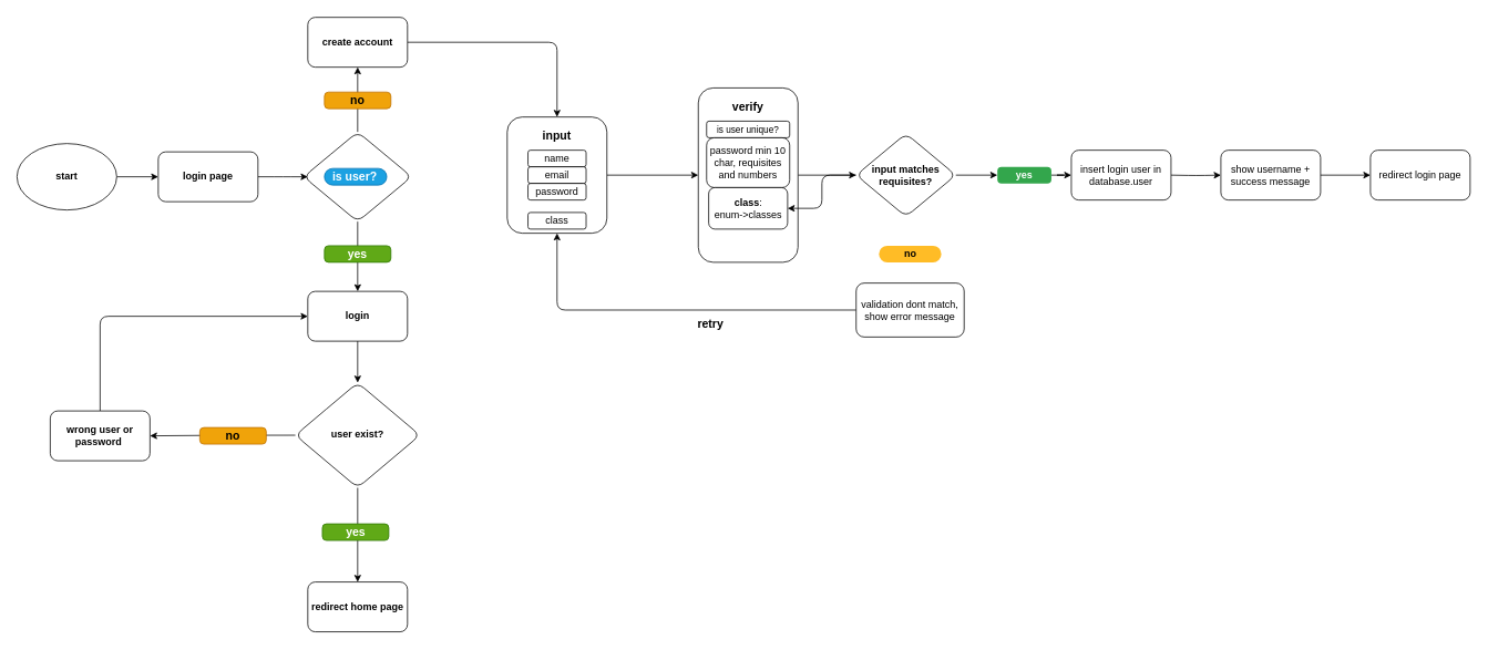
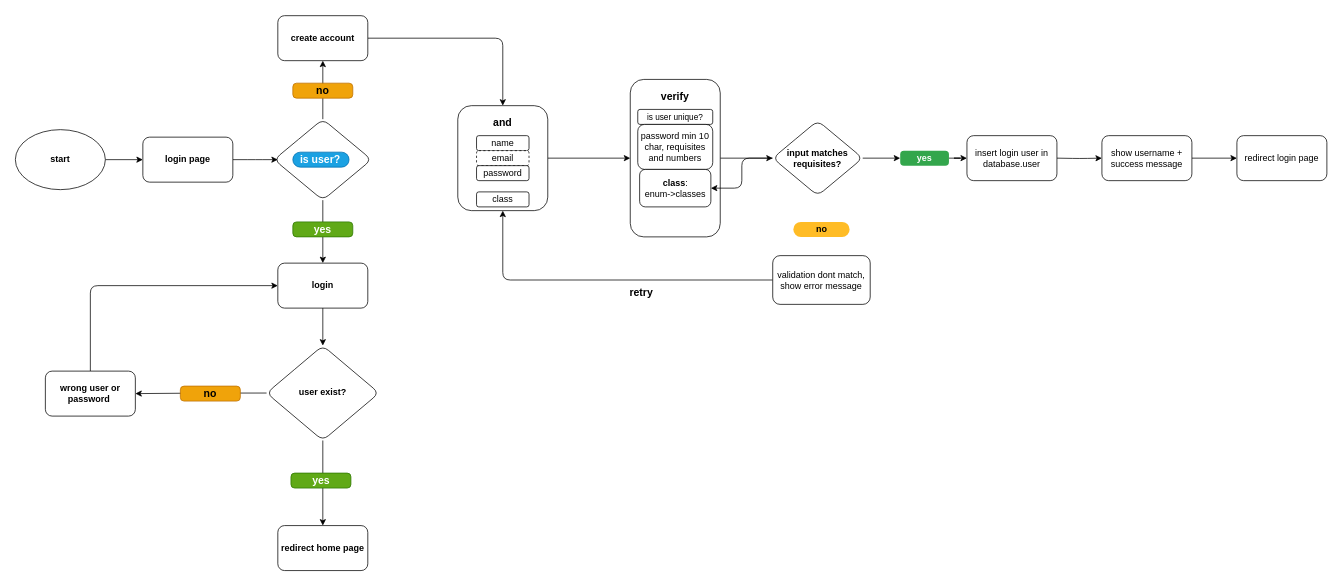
  <mxCell id="0" />
  <mxCell id="1" parent="0" />
  <mxCell id="2" value="" style="edgeStyle=orthogonalEdgeStyle;rounded=1;orthogonalLoop=1;jettySize=auto;html=1;" parent="1" source="3" target="43" edge="1"><mxGeometry relative="1" as="geometry" /></mxCell>
  <mxCell id="3" value="start" style="ellipse;whiteSpace=wrap;html=1;fontStyle=1;fontFamily=Helvetica;rounded=1;" parent="1" vertex="1"><mxGeometry x="20" y="172" width="120" height="80" as="geometry" /></mxCell>
  <mxCell id="4" value="" style="edgeStyle=orthogonalEdgeStyle;rounded=1;orthogonalLoop=1;jettySize=auto;html=1;fontFamily=Helvetica;" parent="1" source="5" target="12" edge="1"><mxGeometry relative="1" as="geometry" /></mxCell>
  <mxCell id="5" value="" style="rounded=1;whiteSpace=wrap;html=1;fontFamily=Helvetica;" parent="1" vertex="1"><mxGeometry x="610" y="140" width="120" height="140" as="geometry" /></mxCell>
  <mxCell id="6" value="name" style="rounded=1;whiteSpace=wrap;html=1;fontFamily=Helvetica;" parent="1" vertex="1"><mxGeometry x="635" y="180" width="70" height="20" as="geometry" /></mxCell>
- <mxCell id="7" value="email" style="rounded=1;whiteSpace=wrap;html=1;fontFamily=Helvetica;" parent="1" vertex="1"><mxGeometry x="635" y="200" width="70" height="20" as="geometry" /></mxCell>
+ <mxCell id="7" value="email" style="rounded=1;whiteSpace=wrap;html=1;fontFamily=Helvetica;dashed=1;" parent="1" vertex="1"><mxGeometry x="635" y="200" width="70" height="20" as="geometry" /></mxCell>
  <mxCell id="8" value="password" style="rounded=1;whiteSpace=wrap;html=1;fontFamily=Helvetica;" parent="1" vertex="1"><mxGeometry x="635" y="220" width="70" height="20" as="geometry" /></mxCell>
  <mxCell id="9" value="class" style="rounded=1;whiteSpace=wrap;html=1;fontFamily=Helvetica;" parent="1" vertex="1"><mxGeometry x="635" y="255" width="70" height="20" as="geometry" /></mxCell>
- <mxCell id="10" value="&lt;font style=&quot;font-size: 14px;&quot;&gt;input&lt;/font&gt;" style="text;html=1;align=center;verticalAlign=middle;whiteSpace=wrap;rounded=1;fontStyle=1;fontSize=14;fontFamily=Helvetica;" parent="1" vertex="1"><mxGeometry x="640" y="148" width="60" height="30" as="geometry" /></mxCell>
+ <mxCell id="10" value="&lt;font style=&quot;font-size: 14px;&quot;&gt;and&lt;/font&gt;" style="text;html=1;align=center;verticalAlign=middle;whiteSpace=wrap;rounded=1;fontStyle=1;fontSize=14;fontFamily=Helvetica;" parent="1" vertex="1"><mxGeometry x="640" y="148" width="60" height="30" as="geometry" /></mxCell>
  <mxCell id="11" value="" style="edgeStyle=orthogonalEdgeStyle;rounded=1;orthogonalLoop=1;jettySize=auto;html=1;fontFamily=Helvetica;" parent="1" source="12" target="20" edge="1"><mxGeometry relative="1" as="geometry" /></mxCell>
  <mxCell id="12" value="" style="rounded=1;whiteSpace=wrap;html=1;fontFamily=Helvetica;" parent="1" vertex="1"><mxGeometry x="840" y="105" width="120" height="210" as="geometry" /></mxCell>
  <mxCell id="13" value="is user unique?" style="rounded=1;whiteSpace=wrap;html=1;fontSize=11;fontFamily=Helvetica;" parent="1" vertex="1"><mxGeometry x="850" y="145" width="100" height="20" as="geometry" /></mxCell>
  <mxCell id="14" value="password min 10 char, requisites and numbers" style="rounded=1;whiteSpace=wrap;html=1;fontFamily=Helvetica;" parent="1" vertex="1"><mxGeometry x="850" y="165" width="100" height="60" as="geometry" /></mxCell>
  <mxCell id="15" value="&lt;font style=&quot;font-size: 14px;&quot;&gt;verify&lt;/font&gt;" style="text;html=1;align=center;verticalAlign=middle;whiteSpace=wrap;rounded=1;fontStyle=1;fontSize=14;fontFamily=Helvetica;" parent="1" vertex="1"><mxGeometry x="870" y="113" width="60" height="30" as="geometry" /></mxCell>
  <mxCell id="16" value="&lt;b&gt;class&lt;/b&gt;: &lt;br&gt;enum-&amp;gt;classes" style="rounded=1;whiteSpace=wrap;html=1;fontFamily=Helvetica;" parent="1" vertex="1"><mxGeometry x="852.5" y="225" width="95" height="50" as="geometry" /></mxCell>
  <mxCell id="17" value="" style="edgeStyle=orthogonalEdgeStyle;rounded=1;orthogonalLoop=1;jettySize=auto;html=1;fontFamily=Helvetica;" parent="1" source="29" target="22" edge="1"><mxGeometry relative="1" as="geometry" /></mxCell>
  <mxCell id="18" value="" style="edgeStyle=orthogonalEdgeStyle;rounded=1;orthogonalLoop=1;jettySize=auto;html=1;" parent="1" source="20" target="29" edge="1"><mxGeometry relative="1" as="geometry" /></mxCell>
  <mxCell id="19" value="" style="edgeStyle=orthogonalEdgeStyle;rounded=1;orthogonalLoop=1;jettySize=auto;html=1;" parent="1" source="20" target="16" edge="1"><mxGeometry relative="1" as="geometry" /></mxCell>
  <mxCell id="20" value="input matches requisites?" style="rhombus;whiteSpace=wrap;html=1;rounded=1;fontFamily=Helvetica;fontStyle=1" parent="1" vertex="1"><mxGeometry x="1030" y="160" width="120" height="100" as="geometry" /></mxCell>
  <mxCell id="21" value="" style="edgeStyle=orthogonalEdgeStyle;rounded=1;orthogonalLoop=1;jettySize=auto;html=1;fontFamily=Helvetica;" parent="1" target="27" edge="1"><mxGeometry relative="1" as="geometry"><mxPoint x="1409" y="210" as="sourcePoint" /></mxGeometry></mxCell>
  <mxCell id="22" value="insert login user in database.user" style="whiteSpace=wrap;html=1;rounded=1;fontFamily=Helvetica;" parent="1" vertex="1"><mxGeometry x="1289" y="180" width="120" height="60" as="geometry" /></mxCell>
  <mxCell id="23" style="edgeStyle=orthogonalEdgeStyle;rounded=1;orthogonalLoop=1;jettySize=auto;html=1;entryX=0.5;entryY=1;entryDx=0;entryDy=0;fontFamily=Helvetica;" parent="1" source="24" target="5" edge="1"><mxGeometry relative="1" as="geometry" /></mxCell>
  <mxCell id="24" value="validation dont match, show error message" style="whiteSpace=wrap;html=1;rounded=1;fontFamily=Helvetica;" parent="1" vertex="1"><mxGeometry x="1030" y="340" width="130" height="65" as="geometry" /></mxCell>
  <mxCell id="25" value="no" style="rounded=1;whiteSpace=wrap;html=1;arcSize=50;strokeColor=none;strokeWidth=1;fillColor=#FFBC26;fontColor=#000000;whiteSpace=wrap;align=center;verticalAlign=middle;spacingLeft=0;fontStyle=1;fontSize=12;spacing=10;fontFamily=Helvetica;" parent="1" vertex="1"><mxGeometry x="1057.5" y="295" width="75" height="20" as="geometry" /></mxCell>
  <mxCell id="26" value="" style="edgeStyle=orthogonalEdgeStyle;rounded=1;orthogonalLoop=1;jettySize=auto;html=1;" parent="1" source="27" target="30" edge="1"><mxGeometry relative="1" as="geometry" /></mxCell>
  <mxCell id="27" value="show username + success message" style="whiteSpace=wrap;html=1;rounded=1;fontFamily=Helvetica;" parent="1" vertex="1"><mxGeometry x="1469" y="180" width="120" height="60" as="geometry" /></mxCell>
  <mxCell id="28" value="retry" style="text;html=1;align=center;verticalAlign=middle;whiteSpace=wrap;rounded=1;fontSize=14;fontStyle=1;fontFamily=Helvetica;" parent="1" vertex="1"><mxGeometry x="820" y="375" width="70" height="30" as="geometry" /></mxCell>
  <mxCell id="29" value="yes" style="html=1;shadow=0;dashed=0;shape=mxgraph.bootstrap.rrect;rSize=5;strokeColor=none;strokeWidth=1;fillColor=#33A64C;fontColor=#FFFFFF;whiteSpace=wrap;align=center;verticalAlign=middle;spacingLeft=0;fontStyle=1;fontSize=12;spacing=5;fontFamily=Helvetica;rounded=1;" parent="1" vertex="1"><mxGeometry x="1200" y="200" width="65" height="20" as="geometry" /></mxCell>
  <mxCell id="30" value="redirect login page" style="whiteSpace=wrap;html=1;rounded=1;fontFamily=Helvetica;" parent="1" vertex="1"><mxGeometry x="1649" y="180" width="120" height="60" as="geometry" /></mxCell>
  <mxCell id="31" style="edgeStyle=orthogonalEdgeStyle;rounded=1;orthogonalLoop=1;jettySize=auto;html=1;exitX=1;exitY=0.5;exitDx=0;exitDy=0;entryX=0.5;entryY=0;entryDx=0;entryDy=0;" parent="1" source="32" target="5" edge="1"><mxGeometry relative="1" as="geometry" /></mxCell>
  <mxCell id="32" value="create account" style="whiteSpace=wrap;html=1;fontStyle=1;rounded=1;" parent="1" vertex="1"><mxGeometry y="20" width="120" height="60" as="geometry" x="370" /></mxCell>
  <mxCell id="33" style="edgeStyle=orthogonalEdgeStyle;rounded=1;orthogonalLoop=1;jettySize=auto;html=1;exitX=0.5;exitY=1;exitDx=0;exitDy=0;entryX=0.5;entryY=0;entryDx=0;entryDy=0;" parent="1" source="35" target="37" edge="1"><mxGeometry relative="1" as="geometry" /></mxCell>
  <mxCell id="34" style="edgeStyle=orthogonalEdgeStyle;rounded=1;orthogonalLoop=1;jettySize=auto;html=1;exitX=0.5;exitY=0;exitDx=0;exitDy=0;entryX=0.5;entryY=1;entryDx=0;entryDy=0;" parent="1" source="35" target="32" edge="1"><mxGeometry relative="1" as="geometry" /></mxCell>
  <mxCell id="35" value="" style="rhombus;whiteSpace=wrap;html=1;fontStyle=1;rounded=1;" parent="1" vertex="1"><mxGeometry x="365" y="158" width="130" height="108" as="geometry" /></mxCell>
  <mxCell id="36" style="edgeStyle=orthogonalEdgeStyle;rounded=1;orthogonalLoop=1;jettySize=auto;html=1;" parent="1" source="37" target="46" edge="1"><mxGeometry relative="1" as="geometry" /></mxCell>
  <mxCell id="37" value="login" style="whiteSpace=wrap;html=1;fontStyle=1;rounded=1;" parent="1" vertex="1"><mxGeometry y="350" width="120" height="60" as="geometry" x="370" /></mxCell>
  <mxCell id="38" value="is user?" style="rounded=1;whiteSpace=wrap;html=1;arcSize=50;strokeColor=#006EAF;strokeWidth=1;fillColor=#1ba1e2;fontColor=#ffffff;whiteSpace=wrap;align=left;verticalAlign=middle;spacingLeft=0;fontStyle=1;fontSize=14;spacing=10;" parent="1" vertex="1"><mxGeometry x="390" y="202" width="75" height="20" as="geometry" /></mxCell>
  <mxCell id="39" value="no" style="html=1;shadow=0;dashed=0;shape=mxgraph.bootstrap.rrect;rSize=5;strokeColor=#BD7000;strokeWidth=1;fillColor=#f0a30a;whiteSpace=wrap;align=center;verticalAlign=middle;spacingLeft=0;fontStyle=1;fontSize=14;spacing=5;fontColor=#000000;rounded=1;" parent="1" vertex="1"><mxGeometry x="390" width="80" height="20" as="geometry" y="110" /></mxCell>
  <mxCell id="40" value="yes" style="html=1;shadow=0;dashed=0;shape=mxgraph.bootstrap.rrect;rSize=5;strokeColor=#2D7600;strokeWidth=1;fillColor=#60a917;fontColor=#ffffff;whiteSpace=wrap;align=center;verticalAlign=middle;spacingLeft=0;fontStyle=1;fontSize=14;spacing=5;rounded=1;" parent="1" vertex="1"><mxGeometry x="390" y="295" width="80" height="20" as="geometry" /></mxCell>
  <mxCell id="41" value="redirect home page" style="whiteSpace=wrap;html=1;fontStyle=1;rounded=1;" parent="1" vertex="1"><mxGeometry y="700" width="120" height="60" as="geometry" x="370" /></mxCell>
  <mxCell id="42" value="" style="edgeStyle=orthogonalEdgeStyle;rounded=1;orthogonalLoop=1;jettySize=auto;html=1;" parent="1" source="43" edge="1"><mxGeometry relative="1" as="geometry"><mxPoint y="212" as="targetPoint" x="370" /></mxGeometry></mxCell>
  <mxCell id="43" value="login page" style="whiteSpace=wrap;html=1;fontStyle=1;rounded=1;" parent="1" vertex="1"><mxGeometry x="190" y="182" width="120" height="60" as="geometry" /></mxCell>
  <mxCell id="44" style="edgeStyle=orthogonalEdgeStyle;rounded=1;orthogonalLoop=1;jettySize=auto;html=1;exitX=0;exitY=0.5;exitDx=0;exitDy=0;entryX=1;entryY=0.5;entryDx=0;entryDy=0;" parent="1" source="46" target="49" edge="1"><mxGeometry relative="1" as="geometry" /></mxCell>
  <mxCell id="45" style="edgeStyle=orthogonalEdgeStyle;rounded=1;orthogonalLoop=1;jettySize=auto;html=1;exitX=0.5;exitY=1;exitDx=0;exitDy=0;" parent="1" source="46" target="41" edge="1"><mxGeometry relative="1" as="geometry" /></mxCell>
  <mxCell id="46" value="&lt;span style=&quot;&quot;&gt;user exist?&lt;/span&gt;" style="rhombus;whiteSpace=wrap;html=1;rounded=1;fontStyle=1" parent="1" vertex="1"><mxGeometry x="355" y="460" width="150" height="126.5" as="geometry" /></mxCell>
  <mxCell id="47" value="no" style="html=1;shadow=0;dashed=0;shape=mxgraph.bootstrap.rrect;rSize=5;strokeColor=#BD7000;strokeWidth=1;fillColor=#f0a30a;whiteSpace=wrap;align=center;verticalAlign=middle;spacingLeft=0;fontStyle=1;fontSize=14;spacing=5;fontColor=#000000;rounded=1;" parent="1" vertex="1"><mxGeometry x="240" y="514" width="80" height="20" as="geometry" /></mxCell>
  <mxCell id="48" style="edgeStyle=orthogonalEdgeStyle;rounded=1;orthogonalLoop=1;jettySize=auto;html=1;exitX=0.5;exitY=0;exitDx=0;exitDy=0;entryX=0;entryY=0.5;entryDx=0;entryDy=0;" parent="1" source="49" target="37" edge="1"><mxGeometry relative="1" as="geometry" /></mxCell>
  <mxCell id="49" value="wrong user or password&amp;nbsp;" style="whiteSpace=wrap;html=1;fontStyle=1;rounded=1;" parent="1" vertex="1"><mxGeometry x="60" y="494" width="120" height="60" as="geometry" /></mxCell>
  <mxCell id="50" value="yes" style="html=1;shadow=0;dashed=0;shape=mxgraph.bootstrap.rrect;rSize=5;strokeColor=#2D7600;strokeWidth=1;fillColor=#60a917;fontColor=#ffffff;whiteSpace=wrap;align=center;verticalAlign=middle;spacingLeft=0;fontStyle=1;fontSize=14;spacing=5;rounded=1;" parent="1" vertex="1"><mxGeometry x="387.5" y="630" width="80" height="20" as="geometry" /></mxCell>
